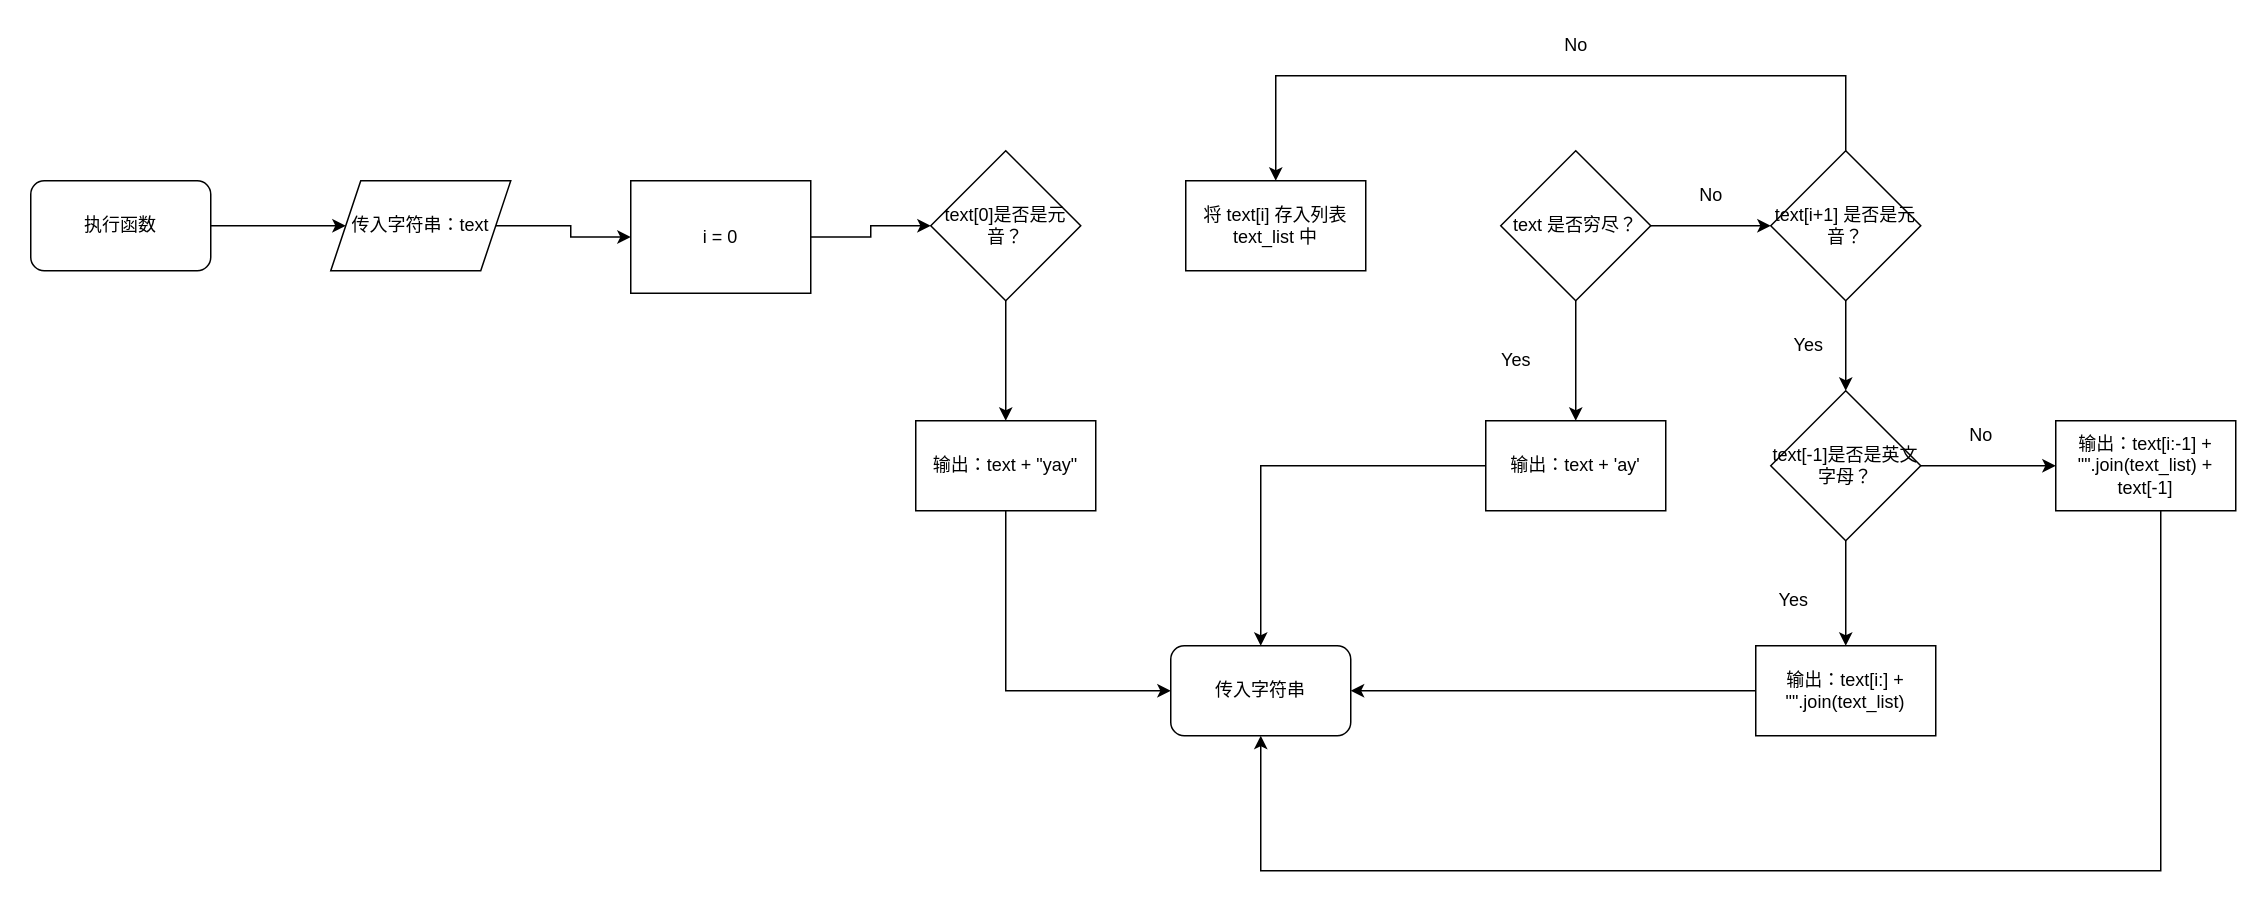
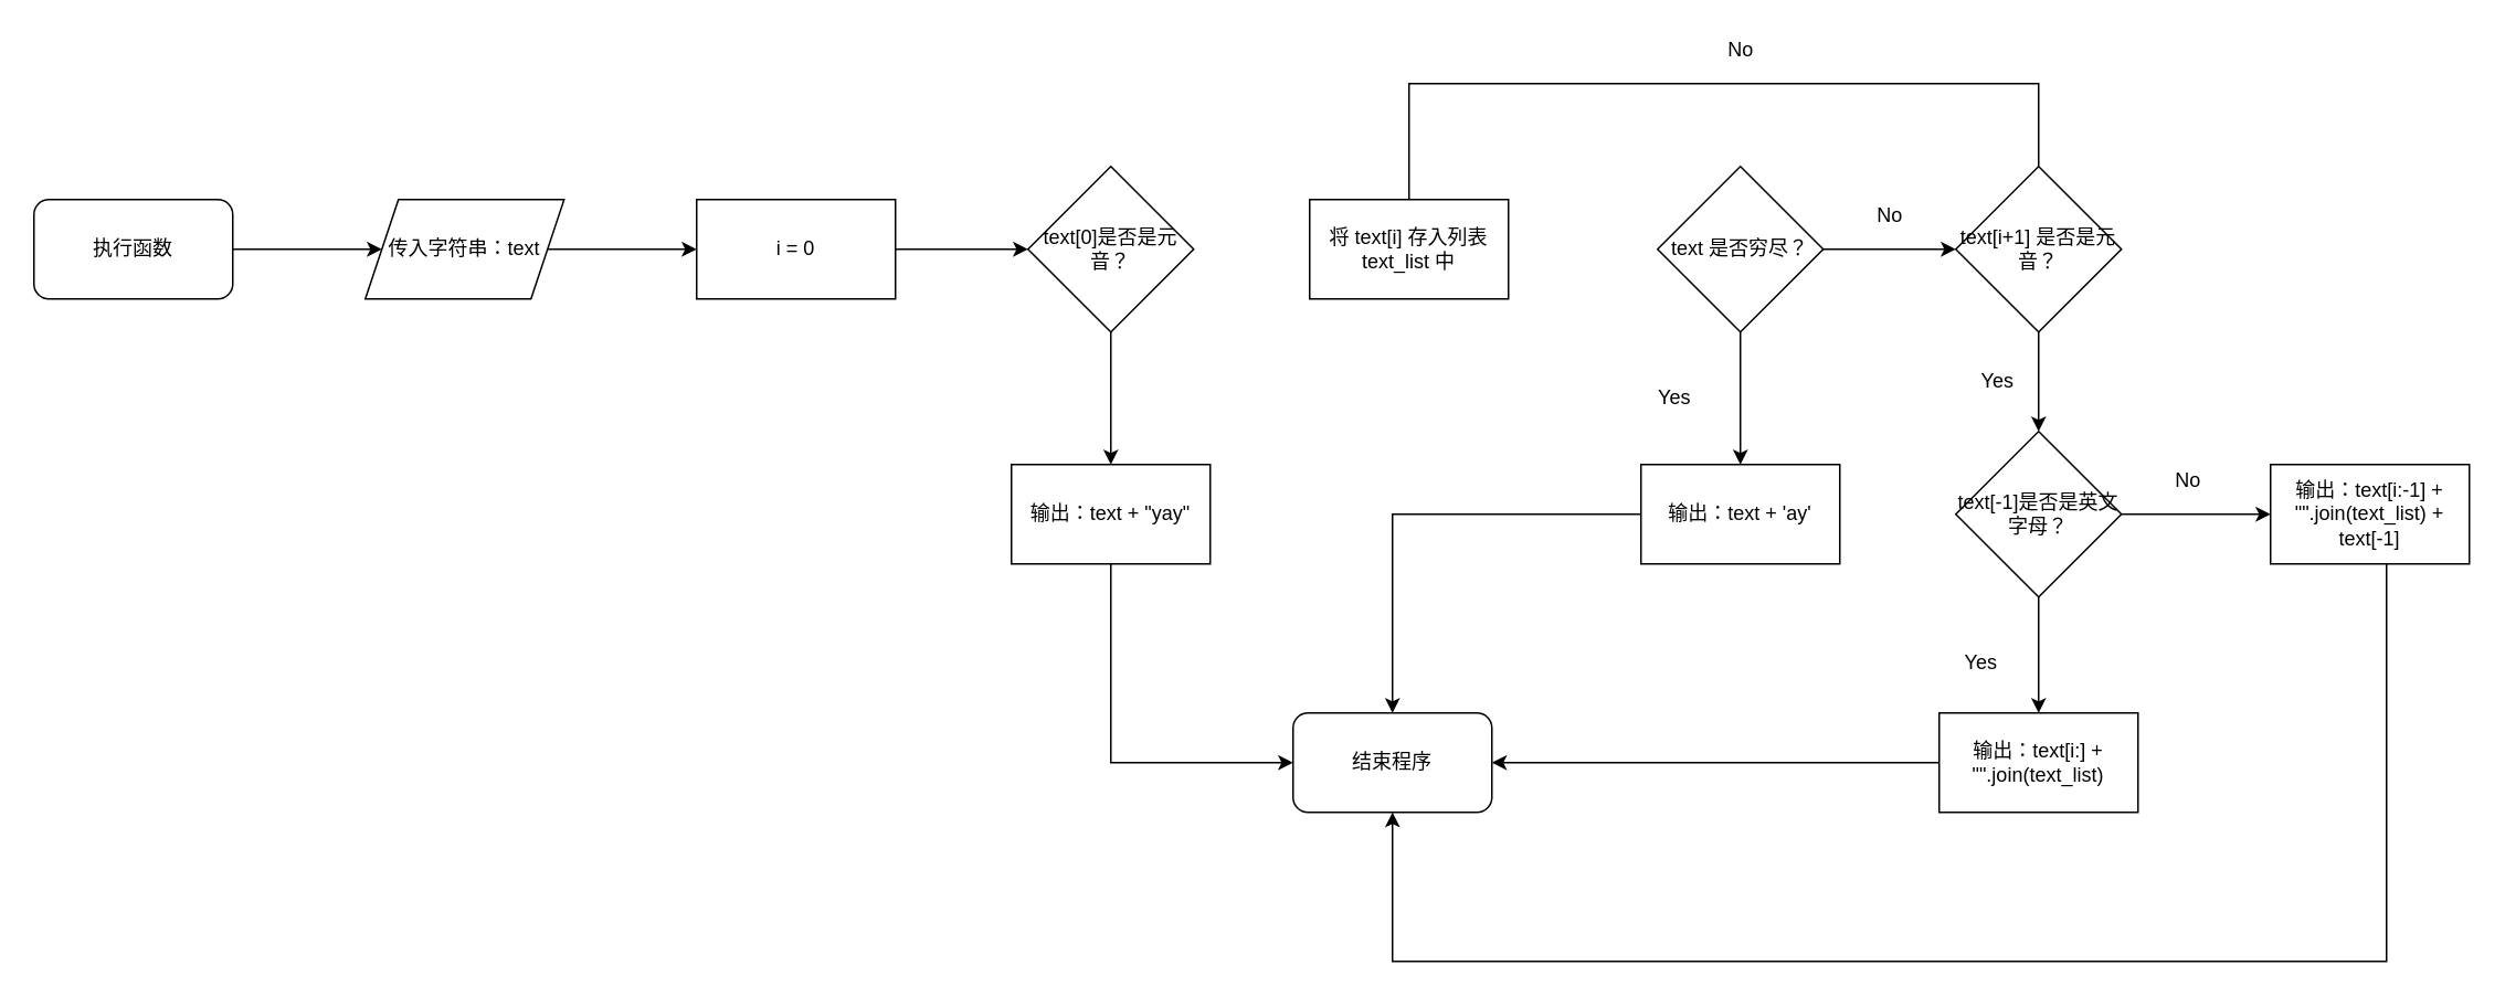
  <mxCell id="0" />
  <mxCell id="1" parent="0" />
  <mxCell id="2" value="" style="edgeStyle=orthogonalEdgeStyle;rounded=0;orthogonalLoop=1;jettySize=auto;html=1;" edge="1" parent="1" source="3" target="7"><mxGeometry relative="1" as="geometry" /></mxCell>
  <mxCell id="3" value="执行函数" style="rounded=1;whiteSpace=wrap;html=1;" vertex="1" parent="1"><mxGeometry y="120" width="120" height="60" as="geometry" x="20" /></mxCell>
  <mxCell id="4" value="" style="edgeStyle=orthogonalEdgeStyle;rounded=0;orthogonalLoop=1;jettySize=auto;html=1;" edge="1" parent="1" source="5" target="9"><mxGeometry relative="1" as="geometry" /></mxCell>
  <mxCell id="5" value="text[0]是否是元音？" style="rhombus;whiteSpace=wrap;html=1;" vertex="1" parent="1"><mxGeometry x="620" y="100" width="100" height="100" as="geometry" /></mxCell>
  <mxCell id="6" value="" style="edgeStyle=orthogonalEdgeStyle;rounded=0;orthogonalLoop=1;jettySize=auto;html=1;" edge="1" parent="1" source="7" target="33"><mxGeometry relative="1" as="geometry" /></mxCell>
  <mxCell id="7" value="&lt;span&gt;传入字符串：text&lt;/span&gt;" style="shape=parallelogram;perimeter=parallelogramPerimeter;whiteSpace=wrap;html=1;fixedSize=1;" vertex="1" parent="1"><mxGeometry x="220" y="120" width="120" height="60" as="geometry" /></mxCell>
  <mxCell id="8" style="edgeStyle=orthogonalEdgeStyle;rounded=0;orthogonalLoop=1;jettySize=auto;html=1;entryX=0;entryY=0.5;entryDx=0;entryDy=0;" edge="1" parent="1" source="9" target="26"><mxGeometry relative="1" as="geometry"><Array as="points"><mxPoint x="670" y="460" /></Array></mxGeometry></mxCell>
  <mxCell id="9" value="输出：text + &quot;yay&quot;" style="whiteSpace=wrap;html=1;" vertex="1" parent="1"><mxGeometry x="610" y="280" width="120" height="60" as="geometry" /></mxCell>
  <mxCell id="10" value="将 text[i] 存入列表 text_list 中" style="whiteSpace=wrap;html=1;" vertex="1" parent="1"><mxGeometry x="790" y="120" width="120" height="60" as="geometry" /></mxCell>
  <mxCell id="11" value="" style="edgeStyle=orthogonalEdgeStyle;rounded=0;orthogonalLoop=1;jettySize=auto;html=1;" edge="1" parent="1" source="13" target="15"><mxGeometry relative="1" as="geometry" /></mxCell>
  <mxCell id="12" value="" style="edgeStyle=orthogonalEdgeStyle;rounded=0;orthogonalLoop=1;jettySize=auto;html=1;" edge="1" parent="1" source="13" target="18"><mxGeometry relative="1" as="geometry" /></mxCell>
  <mxCell id="13" value="text 是否穷尽？" style="rhombus;whiteSpace=wrap;html=1;" vertex="1" parent="1"><mxGeometry x="1000" y="100" width="100" height="100" as="geometry" /></mxCell>
  <mxCell id="14" style="edgeStyle=orthogonalEdgeStyle;rounded=0;orthogonalLoop=1;jettySize=auto;html=1;entryX=0.5;entryY=0;entryDx=0;entryDy=0;" edge="1" parent="1" source="15" target="26"><mxGeometry relative="1" as="geometry" /></mxCell>
  <mxCell id="15" value="输出：text + 'ay'" style="whiteSpace=wrap;html=1;" vertex="1" parent="1"><mxGeometry x="990" y="280" width="120" height="60" as="geometry" /></mxCell>
  <mxCell id="16" value="" style="edgeStyle=orthogonalEdgeStyle;rounded=0;orthogonalLoop=1;jettySize=auto;html=1;" edge="1" parent="1" source="18" target="21"><mxGeometry relative="1" as="geometry" /></mxCell>
- <mxCell id="17" style="edgeStyle=orthogonalEdgeStyle;rounded=0;orthogonalLoop=1;jettySize=auto;html=1;entryX=0.5;entryY=0;entryDx=0;entryDy=0;" edge="1" parent="1" source="18" target="10"><mxGeometry relative="1" as="geometry"><Array as="points"><mxPoint x="1230" y="50" /><mxPoint x="850" y="50" /></Array></mxGeometry></mxCell>
+ <mxCell id="17" style="edgeStyle=orthogonalEdgeStyle;rounded=0;orthogonalLoop=1;jettySize=auto;html=1;entryX=0.5;entryY=0;entryDx=0;entryDy=0;endArrow=none;" edge="1" parent="1" source="18" target="10"><mxGeometry relative="1" as="geometry"><Array as="points"><mxPoint x="1230" y="50" /><mxPoint x="850" y="50" /></Array></mxGeometry></mxCell>
  <mxCell id="18" value="text[i+1] 是否是元音？" style="rhombus;whiteSpace=wrap;html=1;" vertex="1" parent="1"><mxGeometry x="1180" y="100" width="100" height="100" as="geometry" /></mxCell>
  <mxCell id="19" value="" style="edgeStyle=orthogonalEdgeStyle;rounded=0;orthogonalLoop=1;jettySize=auto;html=1;" edge="1" parent="1" source="21" target="25"><mxGeometry relative="1" as="geometry" /></mxCell>
  <mxCell id="20" value="" style="edgeStyle=orthogonalEdgeStyle;rounded=0;orthogonalLoop=1;jettySize=auto;html=1;" edge="1" parent="1" source="21" target="23"><mxGeometry relative="1" as="geometry" /></mxCell>
  <mxCell id="21" value="text[-1]是否是英文字母？" style="rhombus;whiteSpace=wrap;html=1;" vertex="1" parent="1"><mxGeometry x="1180" y="260" width="100" height="100" as="geometry" /></mxCell>
  <mxCell id="22" style="edgeStyle=orthogonalEdgeStyle;rounded=0;orthogonalLoop=1;jettySize=auto;html=1;entryX=1;entryY=0.5;entryDx=0;entryDy=0;" edge="1" parent="1" source="23" target="26"><mxGeometry relative="1" as="geometry" /></mxCell>
  <mxCell id="23" value="输出：text[i:] + &quot;&quot;.join(text_list)" style="whiteSpace=wrap;html=1;" vertex="1" parent="1"><mxGeometry x="1170" y="430" width="120" height="60" as="geometry" /></mxCell>
  <mxCell id="24" style="edgeStyle=orthogonalEdgeStyle;rounded=0;orthogonalLoop=1;jettySize=auto;html=1;entryX=0.5;entryY=1;entryDx=0;entryDy=0;" edge="1" parent="1" source="25" target="26"><mxGeometry relative="1" as="geometry"><Array as="points"><mxPoint x="1440" y="580" /><mxPoint x="840" y="580" /></Array></mxGeometry></mxCell>
  <mxCell id="25" value="输出：text[i:-1] + &quot;&quot;.join(text_list) + text[-1]" style="whiteSpace=wrap;html=1;" vertex="1" parent="1"><mxGeometry x="1370" y="280" width="120" height="60" as="geometry" /></mxCell>
- <mxCell id="26" value="传入字符串" style="rounded=1;whiteSpace=wrap;html=1;" vertex="1" parent="1"><mxGeometry x="780" y="430" width="120" height="60" as="geometry" /></mxCell>
+ <mxCell id="26" value="结束程序" style="rounded=1;whiteSpace=wrap;html=1;" vertex="1" parent="1"><mxGeometry x="780" y="430" width="120" height="60" as="geometry" /></mxCell>
  <mxCell id="27" value="No" style="text;html=1;align=center;verticalAlign=middle;resizable=0;points=[];autosize=1;strokeColor=none;fillColor=none;" vertex="1" parent="1"><mxGeometry x="1305" y="280" width="30" height="20" as="geometry" /></mxCell>
  <mxCell id="28" value="Yes" style="text;html=1;align=center;verticalAlign=middle;resizable=0;points=[];autosize=1;strokeColor=none;fillColor=none;" vertex="1" parent="1"><mxGeometry x="1180" y="390" width="30" height="20" as="geometry" /></mxCell>
  <mxCell id="29" value="Yes" style="text;html=1;align=center;verticalAlign=middle;resizable=0;points=[];autosize=1;strokeColor=none;fillColor=none;" vertex="1" parent="1"><mxGeometry x="1190" y="220" width="30" height="20" as="geometry" /></mxCell>
  <mxCell id="30" value="Yes" style="text;html=1;align=center;verticalAlign=middle;resizable=0;points=[];autosize=1;strokeColor=none;fillColor=none;" vertex="1" parent="1"><mxGeometry x="995" y="230" width="30" height="20" as="geometry" /></mxCell>
  <mxCell id="31" value="No" style="text;html=1;align=center;verticalAlign=middle;resizable=0;points=[];autosize=1;strokeColor=none;fillColor=none;" vertex="1" parent="1"><mxGeometry x="1125" y="120" width="30" height="20" as="geometry" /></mxCell>
  <mxCell id="32" value="" style="edgeStyle=orthogonalEdgeStyle;rounded=0;orthogonalLoop=1;jettySize=auto;html=1;" edge="1" parent="1" source="33" target="5"><mxGeometry relative="1" as="geometry" /></mxCell>
- <mxCell id="33" value="i = 0" style="whiteSpace=wrap;html=1;" vertex="1" parent="1"><mxGeometry x="420" y="120" width="120" height="75" as="geometry" /></mxCell>
+ <mxCell id="33" value="i = 0" style="whiteSpace=wrap;html=1;" vertex="1" parent="1"><mxGeometry x="420" y="120" width="120" height="60" as="geometry" /></mxCell>
  <mxCell id="34" value="No" style="text;html=1;align=center;verticalAlign=middle;resizable=0;points=[];autosize=1;strokeColor=none;fillColor=none;" vertex="1" parent="1"><mxGeometry x="1035" y="20" width="30" height="20" as="geometry" /></mxCell>
